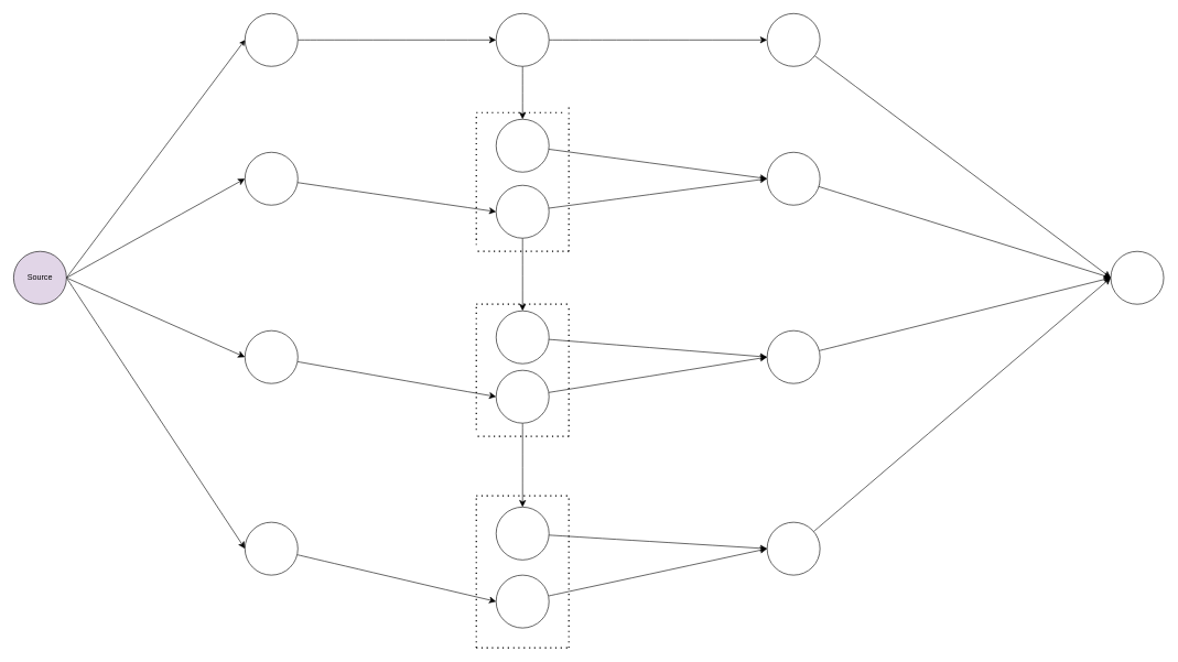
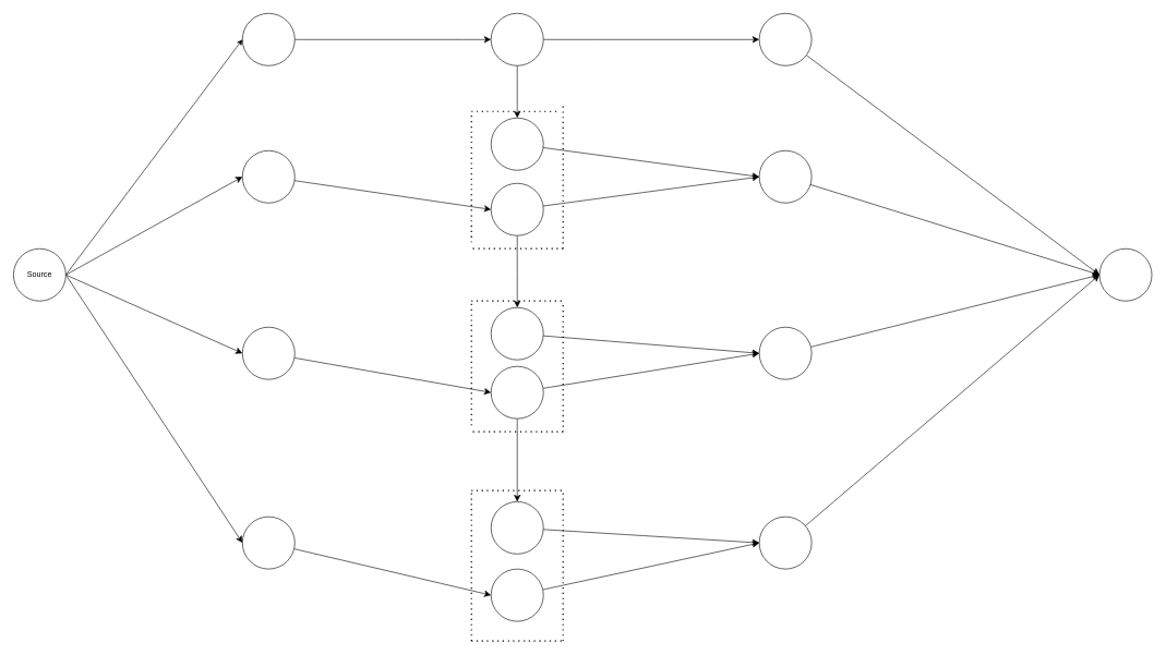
  <mxCell id="0" />
  <mxCell id="1" parent="0" />
  <mxCell id="2" style="edgeStyle=none;curved=1;rounded=0;orthogonalLoop=1;jettySize=auto;html=1;entryX=0;entryY=0.5;entryDx=0;entryDy=0;fontSize=12;startSize=8;endSize=8;exitX=1;exitY=0.5;exitDx=0;exitDy=0;" parent="1" source="5" target="14" edge="1"><mxGeometry relative="1" as="geometry"><mxPoint x="208" y="388" as="sourcePoint" /></mxGeometry></mxCell>
  <mxCell id="3" style="edgeStyle=none;curved=1;rounded=0;orthogonalLoop=1;jettySize=auto;html=1;exitX=1;exitY=0.5;exitDx=0;exitDy=0;fontSize=12;startSize=8;endSize=8;entryX=0;entryY=0.5;entryDx=0;entryDy=0;" parent="1" source="5" target="12" edge="1"><mxGeometry relative="1" as="geometry" /></mxCell>
  <mxCell id="4" style="edgeStyle=none;curved=1;rounded=0;orthogonalLoop=1;jettySize=auto;html=1;exitX=1;exitY=0.5;exitDx=0;exitDy=0;entryX=0;entryY=0.5;entryDx=0;entryDy=0;fontSize=12;startSize=8;endSize=8;" parent="1" source="5" target="10" edge="1"><mxGeometry relative="1" as="geometry" /></mxCell>
- <mxCell id="5" value="Source" style="ellipse;whiteSpace=wrap;html=1;aspect=fixed;fillColor=#e1d5e7;" parent="1" vertex="1"><mxGeometry x="20" y="380" width="80" height="80" as="geometry" /></mxCell>
+ <mxCell id="5" value="Source" style="ellipse;whiteSpace=wrap;html=1;aspect=fixed;" parent="1" vertex="1"><mxGeometry x="20" y="380" width="80" height="80" as="geometry" /></mxCell>
  <mxCell id="6" style="edgeStyle=none;curved=1;rounded=0;orthogonalLoop=1;jettySize=auto;html=1;entryX=0;entryY=0.5;entryDx=0;entryDy=0;fontSize=12;startSize=8;endSize=8;" parent="1" source="7" target="17" edge="1"><mxGeometry relative="1" as="geometry" /></mxCell>
  <mxCell id="7" value="" style="ellipse;whiteSpace=wrap;html=1;aspect=fixed;" parent="1" vertex="1"><mxGeometry x="370" width="80" height="80" as="geometry" y="20" /></mxCell>
  <mxCell id="8" value="" style="endArrow=classic;html=1;rounded=0;entryX=0;entryY=0.5;entryDx=0;entryDy=0;exitX=1;exitY=0.5;exitDx=0;exitDy=0;" parent="1" source="5" target="7" edge="1"><mxGeometry width="50" height="50" relative="1" as="geometry"><mxPoint x="390" y="380" as="sourcePoint" /><mxPoint x="440" y="330" as="targetPoint" /><Array as="points" /></mxGeometry></mxCell>
  <mxCell id="9" style="edgeStyle=none;curved=1;rounded=0;orthogonalLoop=1;jettySize=auto;html=1;entryX=0;entryY=0.5;entryDx=0;entryDy=0;fontSize=12;startSize=8;endSize=8;" parent="1" source="10" target="22" edge="1"><mxGeometry relative="1" as="geometry" /></mxCell>
  <mxCell id="10" value="" style="ellipse;whiteSpace=wrap;html=1;aspect=fixed;fontSize=16;" parent="1" vertex="1"><mxGeometry x="370" y="230" width="80" height="80" as="geometry" /></mxCell>
  <mxCell id="11" style="edgeStyle=none;curved=1;rounded=0;orthogonalLoop=1;jettySize=auto;html=1;entryX=0;entryY=0.5;entryDx=0;entryDy=0;fontSize=12;startSize=8;endSize=8;" parent="1" source="12" target="25" edge="1"><mxGeometry relative="1" as="geometry" /></mxCell>
  <mxCell id="12" value="" style="ellipse;whiteSpace=wrap;html=1;aspect=fixed;fontSize=16;" parent="1" vertex="1"><mxGeometry x="370" y="500" width="80" height="80" as="geometry" /></mxCell>
  <mxCell id="13" style="edgeStyle=none;curved=1;rounded=0;orthogonalLoop=1;jettySize=auto;html=1;entryX=0;entryY=0.5;entryDx=0;entryDy=0;fontSize=12;startSize=8;endSize=8;" parent="1" source="14" target="27" edge="1"><mxGeometry relative="1" as="geometry" /></mxCell>
  <mxCell id="14" value="" style="ellipse;whiteSpace=wrap;html=1;aspect=fixed;fontSize=16;" parent="1" vertex="1"><mxGeometry x="370" y="790" width="80" height="80" as="geometry" /></mxCell>
  <mxCell id="15" style="edgeStyle=none;curved=1;rounded=0;orthogonalLoop=1;jettySize=auto;html=1;entryX=0.5;entryY=0;entryDx=0;entryDy=0;fontSize=12;startSize=8;endSize=8;" parent="1" source="17" target="19" edge="1"><mxGeometry relative="1" as="geometry" /></mxCell>
  <mxCell id="16" style="edgeStyle=none;curved=1;rounded=0;orthogonalLoop=1;jettySize=auto;html=1;entryX=0;entryY=0.5;entryDx=0;entryDy=0;fontSize=12;startSize=8;endSize=8;" parent="1" source="17" target="33" edge="1"><mxGeometry relative="1" as="geometry" /></mxCell>
  <mxCell id="17" value="" style="ellipse;whiteSpace=wrap;html=1;aspect=fixed;fontSize=16;" parent="1" vertex="1"><mxGeometry x="750" width="80" height="80" as="geometry" y="20" /></mxCell>
  <mxCell id="18" style="edgeStyle=none;curved=1;rounded=0;orthogonalLoop=1;jettySize=auto;html=1;entryX=0;entryY=0.5;entryDx=0;entryDy=0;fontSize=12;startSize=8;endSize=8;" parent="1" source="19" target="35" edge="1"><mxGeometry relative="1" as="geometry" /></mxCell>
  <mxCell id="19" value="" style="ellipse;whiteSpace=wrap;html=1;aspect=fixed;fontSize=16;" parent="1" vertex="1"><mxGeometry x="750" y="180" width="80" height="80" as="geometry" /></mxCell>
  <mxCell id="20" style="edgeStyle=none;curved=1;rounded=0;orthogonalLoop=1;jettySize=auto;html=1;entryX=0.5;entryY=0;entryDx=0;entryDy=0;fontSize=12;startSize=8;endSize=8;" parent="1" source="22" target="31" edge="1"><mxGeometry relative="1" as="geometry" /></mxCell>
  <mxCell id="21" style="edgeStyle=none;curved=1;rounded=0;orthogonalLoop=1;jettySize=auto;html=1;entryX=0;entryY=0.5;entryDx=0;entryDy=0;fontSize=12;startSize=8;endSize=8;" parent="1" source="22" target="35" edge="1"><mxGeometry relative="1" as="geometry" /></mxCell>
  <mxCell id="22" value="" style="ellipse;whiteSpace=wrap;html=1;aspect=fixed;fontSize=16;" parent="1" vertex="1"><mxGeometry x="750" y="280" width="80" height="80" as="geometry" /></mxCell>
  <mxCell id="23" style="edgeStyle=none;curved=1;rounded=0;orthogonalLoop=1;jettySize=auto;html=1;entryX=0.5;entryY=0;entryDx=0;entryDy=0;fontSize=12;startSize=8;endSize=8;" parent="1" source="25" target="29" edge="1"><mxGeometry relative="1" as="geometry" /></mxCell>
  <mxCell id="24" style="edgeStyle=none;curved=1;rounded=0;orthogonalLoop=1;jettySize=auto;html=1;entryX=0;entryY=0.5;entryDx=0;entryDy=0;fontSize=12;startSize=8;endSize=8;" parent="1" source="25" target="37" edge="1"><mxGeometry relative="1" as="geometry" /></mxCell>
  <mxCell id="25" value="" style="ellipse;whiteSpace=wrap;html=1;aspect=fixed;fontSize=16;" parent="1" vertex="1"><mxGeometry x="750" y="560" width="80" height="80" as="geometry" /></mxCell>
  <mxCell id="26" style="edgeStyle=none;curved=1;rounded=0;orthogonalLoop=1;jettySize=auto;html=1;entryX=0;entryY=0.5;entryDx=0;entryDy=0;fontSize=12;startSize=8;endSize=8;" parent="1" source="27" target="39" edge="1"><mxGeometry relative="1" as="geometry" /></mxCell>
  <mxCell id="27" value="" style="ellipse;whiteSpace=wrap;html=1;aspect=fixed;fontSize=16;" parent="1" vertex="1"><mxGeometry x="750" y="870" width="80" height="80" as="geometry" /></mxCell>
  <mxCell id="28" style="edgeStyle=none;curved=1;rounded=0;orthogonalLoop=1;jettySize=auto;html=1;entryX=0;entryY=0.5;entryDx=0;entryDy=0;fontSize=12;startSize=8;endSize=8;" parent="1" source="29" target="39" edge="1"><mxGeometry relative="1" as="geometry" /></mxCell>
  <mxCell id="29" value="" style="ellipse;whiteSpace=wrap;html=1;aspect=fixed;fontSize=16;" parent="1" vertex="1"><mxGeometry x="750" y="767" width="80" height="80" as="geometry" /></mxCell>
  <mxCell id="30" style="edgeStyle=none;curved=1;rounded=0;orthogonalLoop=1;jettySize=auto;html=1;entryX=0;entryY=0.5;entryDx=0;entryDy=0;fontSize=12;startSize=8;endSize=8;" parent="1" source="31" target="37" edge="1"><mxGeometry relative="1" as="geometry" /></mxCell>
  <mxCell id="31" value="" style="ellipse;whiteSpace=wrap;html=1;aspect=fixed;fontSize=16;" parent="1" vertex="1"><mxGeometry x="750" y="470" width="80" height="80" as="geometry" /></mxCell>
  <mxCell id="32" style="edgeStyle=none;curved=1;rounded=0;orthogonalLoop=1;jettySize=auto;html=1;entryX=0;entryY=0.5;entryDx=0;entryDy=0;fontSize=12;startSize=8;endSize=8;" parent="1" source="33" target="40" edge="1"><mxGeometry relative="1" as="geometry" /></mxCell>
  <mxCell id="33" value="" style="ellipse;whiteSpace=wrap;html=1;aspect=fixed;fontSize=16;" parent="1" vertex="1"><mxGeometry x="1160" width="80" height="80" as="geometry" y="20" /></mxCell>
  <mxCell id="34" style="edgeStyle=none;curved=1;rounded=0;orthogonalLoop=1;jettySize=auto;html=1;entryX=0;entryY=0.5;entryDx=0;entryDy=0;fontSize=12;startSize=8;endSize=8;" parent="1" source="35" target="40" edge="1"><mxGeometry relative="1" as="geometry" /></mxCell>
  <mxCell id="35" value="" style="ellipse;whiteSpace=wrap;html=1;aspect=fixed;fontSize=16;" parent="1" vertex="1"><mxGeometry x="1160" y="230" width="80" height="80" as="geometry" /></mxCell>
  <mxCell id="36" style="edgeStyle=none;curved=1;rounded=0;orthogonalLoop=1;jettySize=auto;html=1;entryX=0;entryY=0.5;entryDx=0;entryDy=0;fontSize=12;startSize=8;endSize=8;" parent="1" source="37" target="40" edge="1"><mxGeometry relative="1" as="geometry" /></mxCell>
  <mxCell id="37" value="" style="ellipse;whiteSpace=wrap;html=1;aspect=fixed;fontSize=16;" parent="1" vertex="1"><mxGeometry x="1160" y="500" width="80" height="80" as="geometry" /></mxCell>
  <mxCell id="38" style="edgeStyle=none;curved=1;rounded=0;orthogonalLoop=1;jettySize=auto;html=1;entryX=0;entryY=0.5;entryDx=0;entryDy=0;fontSize=12;startSize=8;endSize=8;" parent="1" source="39" target="40" edge="1"><mxGeometry relative="1" as="geometry" /></mxCell>
  <mxCell id="39" value="" style="ellipse;whiteSpace=wrap;html=1;aspect=fixed;fontSize=16;" parent="1" vertex="1"><mxGeometry x="1160" y="790" width="80" height="80" as="geometry" /></mxCell>
  <mxCell id="40" value="" style="ellipse;whiteSpace=wrap;html=1;aspect=fixed;fontSize=16;" parent="1" vertex="1"><mxGeometry x="1680" y="380" width="80" height="80" as="geometry" /></mxCell>
  <mxCell id="41" value="" style="endArrow=none;dashed=1;html=1;dashPattern=1 3;strokeWidth=2;rounded=0;fontSize=12;startSize=8;endSize=8;curved=1;" parent="1" edge="1"><mxGeometry width="50" height="50" relative="1" as="geometry"><mxPoint x="720" y="370" as="sourcePoint" /><mxPoint x="720" y="170" as="targetPoint" /></mxGeometry></mxCell>
  <mxCell id="42" value="" style="endArrow=none;dashed=1;html=1;dashPattern=1 3;strokeWidth=2;rounded=0;fontSize=12;startSize=8;endSize=8;curved=1;" parent="1" edge="1"><mxGeometry width="50" height="50" relative="1" as="geometry"><mxPoint x="720" y="650" as="sourcePoint" /><mxPoint x="720" y="460" as="targetPoint" /></mxGeometry></mxCell>
  <mxCell id="43" value="" style="endArrow=none;dashed=1;html=1;dashPattern=1 3;strokeWidth=2;rounded=0;fontSize=12;startSize=8;endSize=8;curved=1;" parent="1" edge="1"><mxGeometry width="50" height="50" relative="1" as="geometry"><mxPoint x="720" y="980" as="sourcePoint" /><mxPoint x="720" y="750" as="targetPoint" /></mxGeometry></mxCell>
  <mxCell id="44" value="" style="endArrow=none;dashed=1;html=1;dashPattern=1 3;strokeWidth=2;rounded=0;fontSize=12;startSize=8;endSize=8;curved=1;" parent="1" edge="1"><mxGeometry width="50" height="50" relative="1" as="geometry"><mxPoint x="860" y="380" as="sourcePoint" /><mxPoint x="860" y="160" as="targetPoint" /></mxGeometry></mxCell>
  <mxCell id="45" value="" style="endArrow=none;dashed=1;html=1;dashPattern=1 3;strokeWidth=2;rounded=0;fontSize=12;startSize=8;endSize=8;curved=1;" parent="1" edge="1"><mxGeometry width="50" height="50" relative="1" as="geometry"><mxPoint x="860" y="660" as="sourcePoint" /><mxPoint x="860" y="460" as="targetPoint" /></mxGeometry></mxCell>
  <mxCell id="46" value="" style="endArrow=none;dashed=1;html=1;dashPattern=1 3;strokeWidth=2;rounded=0;fontSize=12;startSize=8;endSize=8;curved=1;" parent="1" edge="1"><mxGeometry width="50" height="50" relative="1" as="geometry"><mxPoint x="860" y="980" as="sourcePoint" /><mxPoint x="860" y="750" as="targetPoint" /></mxGeometry></mxCell>
  <mxCell id="47" value="" style="endArrow=none;dashed=1;html=1;dashPattern=1 3;strokeWidth=2;rounded=0;fontSize=12;startSize=8;endSize=8;curved=1;" parent="1" edge="1"><mxGeometry width="50" height="50" relative="1" as="geometry"><mxPoint x="720" y="750" as="sourcePoint" /><mxPoint x="860" y="750" as="targetPoint" /></mxGeometry></mxCell>
  <mxCell id="48" value="" style="endArrow=none;dashed=1;html=1;dashPattern=1 3;strokeWidth=2;rounded=0;fontSize=12;startSize=8;endSize=8;curved=1;" parent="1" edge="1"><mxGeometry width="50" height="50" relative="1" as="geometry"><mxPoint x="720" y="980" as="sourcePoint" /><mxPoint x="860" y="980" as="targetPoint" /></mxGeometry></mxCell>
  <mxCell id="49" value="" style="endArrow=none;dashed=1;html=1;dashPattern=1 3;strokeWidth=2;rounded=0;fontSize=12;startSize=8;endSize=8;curved=1;" parent="1" edge="1"><mxGeometry width="50" height="50" relative="1" as="geometry"><mxPoint x="860" y="660" as="sourcePoint" /><mxPoint x="720" y="660" as="targetPoint" /></mxGeometry></mxCell>
  <mxCell id="50" value="" style="endArrow=none;dashed=1;html=1;dashPattern=1 3;strokeWidth=2;rounded=0;fontSize=12;startSize=8;endSize=8;curved=1;" parent="1" edge="1"><mxGeometry width="50" height="50" relative="1" as="geometry"><mxPoint x="720" y="460" as="sourcePoint" /><mxPoint x="860" y="460" as="targetPoint" /></mxGeometry></mxCell>
  <mxCell id="51" value="" style="endArrow=none;dashed=1;html=1;dashPattern=1 3;strokeWidth=2;rounded=0;fontSize=12;startSize=8;endSize=8;curved=1;" parent="1" edge="1"><mxGeometry width="50" height="50" relative="1" as="geometry"><mxPoint x="860" y="380" as="sourcePoint" /><mxPoint x="720" y="380" as="targetPoint" /></mxGeometry></mxCell>
  <mxCell id="52" value="" style="endArrow=none;dashed=1;html=1;dashPattern=1 3;strokeWidth=2;rounded=0;fontSize=12;startSize=8;endSize=8;curved=1;" parent="1" edge="1"><mxGeometry width="50" height="50" relative="1" as="geometry"><mxPoint x="720" y="170" as="sourcePoint" /><mxPoint x="850" y="170" as="targetPoint" /></mxGeometry></mxCell>
